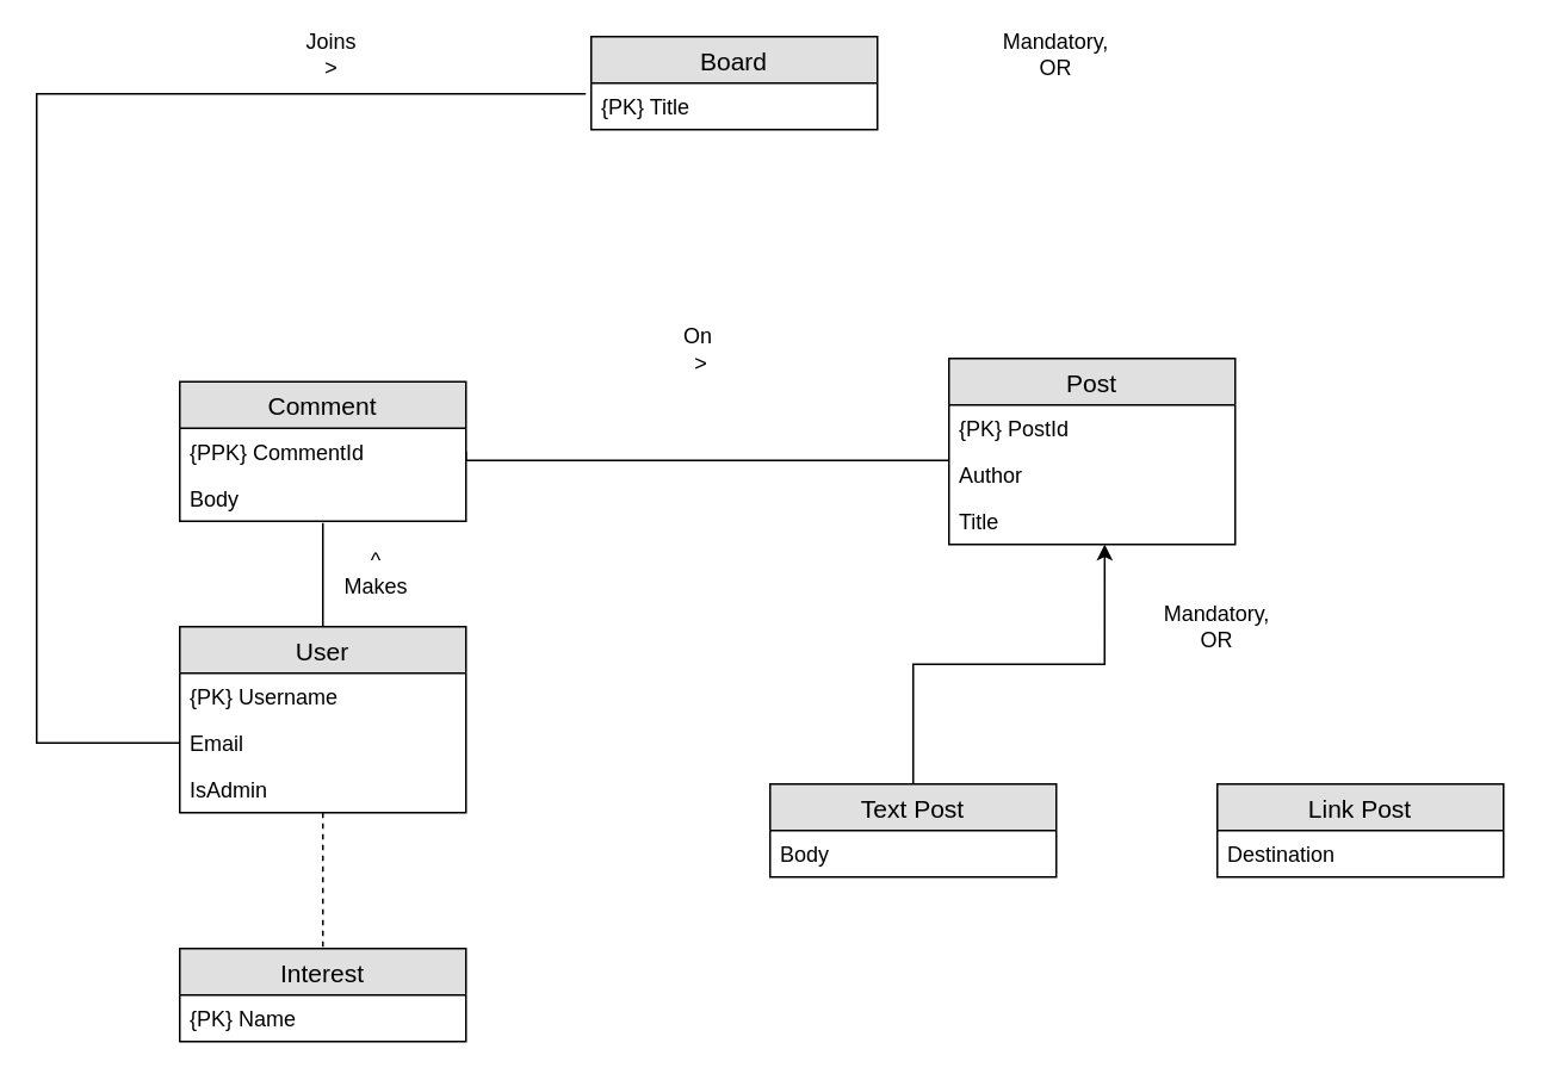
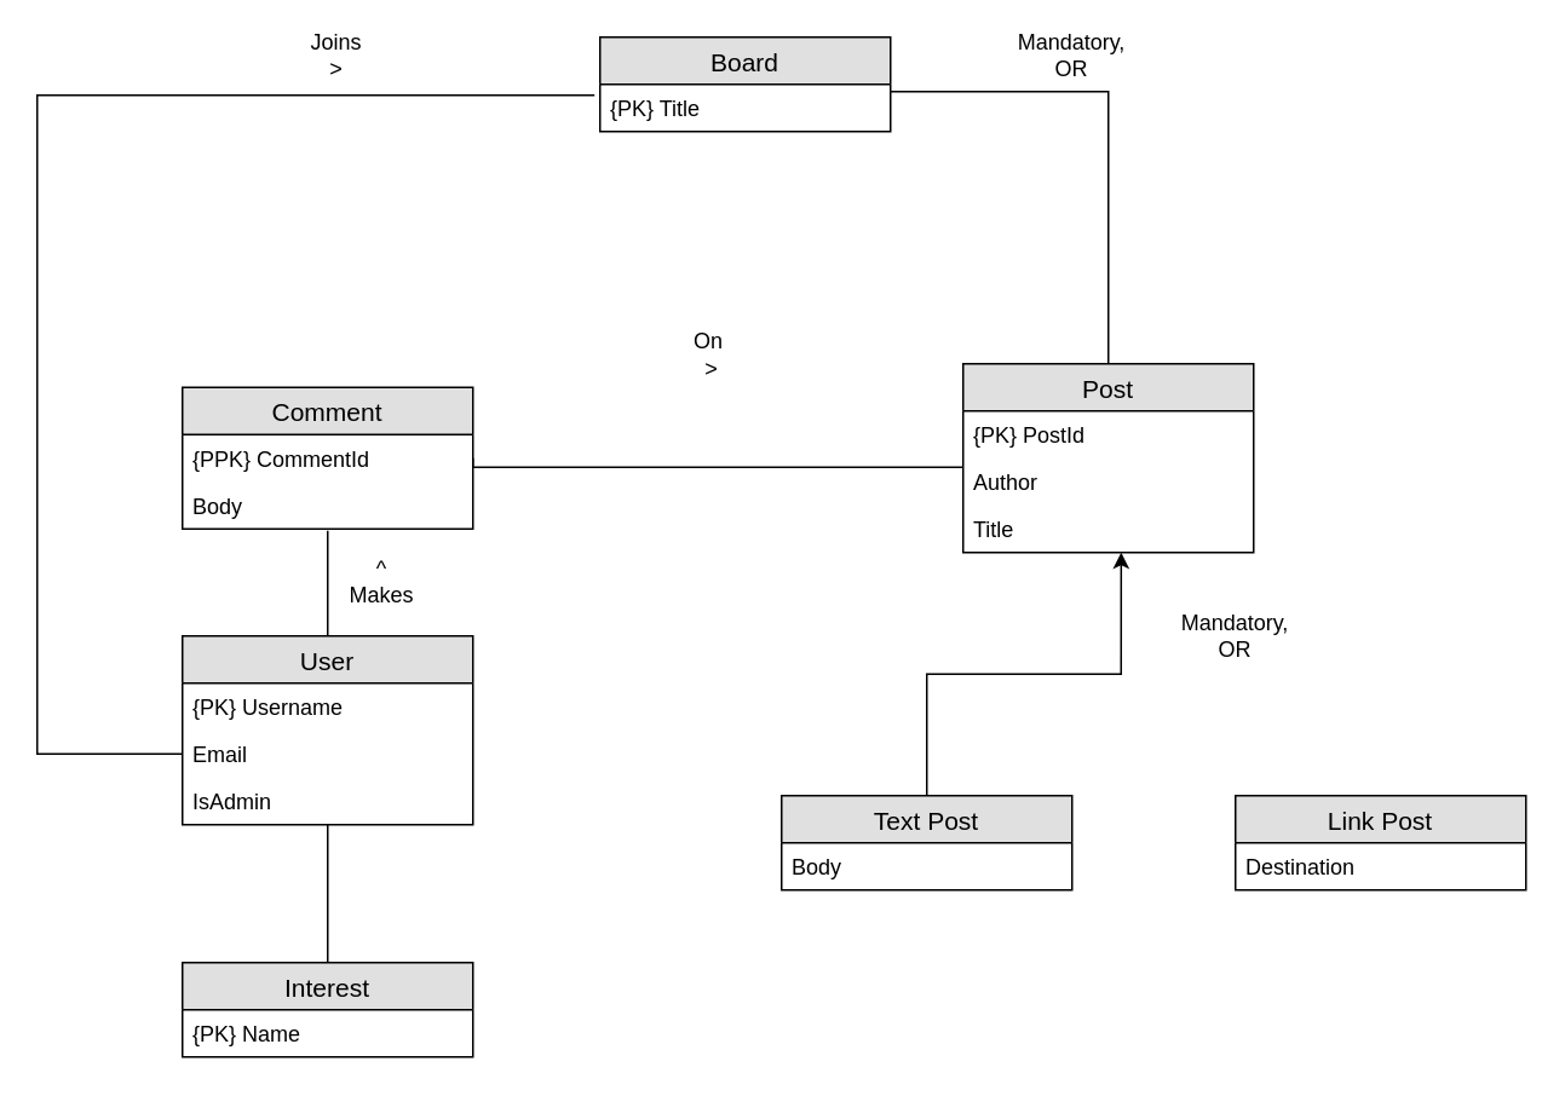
  <mxCell id="0" />
  <mxCell id="1" parent="0" />
- <mxCell id="2" value="" style="edgeStyle=orthogonalEdgeStyle;rounded=0;orthogonalLoop=1;jettySize=auto;html=1;entryX=0.5;entryY=0;entryDx=0;entryDy=0;endArrow=none;endFill=0;dashed=1;" edge="1" parent="1" source="4" target="13"><mxGeometry relative="1" as="geometry"><mxPoint x="180" y="570" as="targetPoint" /></mxGeometry></mxCell>
+ <mxCell id="2" value="" style="edgeStyle=orthogonalEdgeStyle;rounded=0;orthogonalLoop=1;jettySize=auto;html=1;entryX=0.5;entryY=0;entryDx=0;entryDy=0;endArrow=none;endFill=0;" edge="1" parent="1" source="4" target="13"><mxGeometry relative="1" as="geometry"><mxPoint x="180" y="570" as="targetPoint" /></mxGeometry></mxCell>
  <mxCell id="3" style="edgeStyle=orthogonalEdgeStyle;rounded=0;orthogonalLoop=1;jettySize=auto;html=1;exitX=0.5;exitY=0;exitDx=0;exitDy=0;entryX=0.5;entryY=1.038;entryDx=0;entryDy=0;entryPerimeter=0;endArrow=none;endFill=0;" edge="1" parent="1" source="4" target="27"><mxGeometry relative="1" as="geometry" /></mxCell>
  <mxCell id="4" value="User" style="swimlane;fontStyle=0;childLayout=stackLayout;horizontal=1;startSize=26;fillColor=#e0e0e0;horizontalStack=0;resizeParent=1;resizeParentMax=0;resizeLast=0;collapsible=1;marginBottom=0;swimlaneFillColor=#ffffff;align=center;fontSize=14;" vertex="1" parent="1"><mxGeometry x="100" y="350" width="160" height="104" as="geometry" /></mxCell>
  <mxCell id="5" value="{PK} Username" style="text;strokeColor=none;fillColor=none;spacingLeft=4;spacingRight=4;overflow=hidden;rotatable=0;points=[[0,0.5],[1,0.5]];portConstraint=eastwest;fontSize=12;" vertex="1" parent="4"><mxGeometry y="26" width="160" height="26" as="geometry" /></mxCell>
  <mxCell id="6" value="Email&#10;" style="text;strokeColor=none;fillColor=none;spacingLeft=4;spacingRight=4;overflow=hidden;rotatable=0;points=[[0,0.5],[1,0.5]];portConstraint=eastwest;fontSize=12;" vertex="1" parent="4"><mxGeometry y="52" width="160" height="26" as="geometry" /></mxCell>
  <mxCell id="7" value="IsAdmin" style="text;strokeColor=none;fillColor=none;spacingLeft=4;spacingRight=4;overflow=hidden;rotatable=0;points=[[0,0.5],[1,0.5]];portConstraint=eastwest;fontSize=12;" vertex="1" parent="4"><mxGeometry y="78" width="160" height="26" as="geometry" /></mxCell>
  <mxCell id="8" style="edgeStyle=orthogonalEdgeStyle;rounded=0;orthogonalLoop=1;jettySize=auto;html=1;entryX=0.544;entryY=1;entryDx=0;entryDy=0;entryPerimeter=0;" edge="1" parent="1" source="22" target="19"><mxGeometry relative="1" as="geometry" /></mxCell>
  <mxCell id="9" value="Mandatory, OR" style="text;html=1;strokeColor=none;fillColor=none;align=center;verticalAlign=middle;whiteSpace=wrap;rounded=0;" vertex="1" parent="1"><mxGeometry x="660" y="340" width="40" height="20" as="geometry" /></mxCell>
  <mxCell id="10" style="edgeStyle=orthogonalEdgeStyle;rounded=0;orthogonalLoop=1;jettySize=auto;html=1;exitX=1;exitY=0.5;exitDx=0;exitDy=0;entryX=0.006;entryY=0.192;entryDx=0;entryDy=0;entryPerimeter=0;endArrow=none;endFill=0;" edge="1" parent="1" source="25" target="18"><mxGeometry relative="1" as="geometry"><Array as="points"><mxPoint x="260" y="257" /></Array></mxGeometry></mxCell>
  <mxCell id="11" value="&lt;div&gt;^&lt;br&gt;&lt;/div&gt;&lt;div&gt;Makes&lt;/div&gt;" style="text;html=1;strokeColor=none;fillColor=none;align=center;verticalAlign=middle;whiteSpace=wrap;rounded=0;" vertex="1" parent="1"><mxGeometry x="190" y="310" width="40" height="20" as="geometry" /></mxCell>
  <mxCell id="12" value="&lt;div&gt;On&lt;/div&gt;&amp;nbsp;&amp;gt;" style="text;html=1;strokeColor=none;fillColor=none;align=center;verticalAlign=middle;whiteSpace=wrap;rounded=0;" vertex="1" parent="1"><mxGeometry x="370" y="185" width="40" height="20" as="geometry" /></mxCell>
  <mxCell id="13" value="Interest" style="swimlane;fontStyle=0;childLayout=stackLayout;horizontal=1;startSize=26;fillColor=#e0e0e0;horizontalStack=0;resizeParent=1;resizeParentMax=0;resizeLast=0;collapsible=1;marginBottom=0;swimlaneFillColor=#ffffff;align=center;fontSize=14;" vertex="1" parent="1"><mxGeometry x="100" y="530" width="160" height="52" as="geometry" /></mxCell>
  <mxCell id="14" value="{PK} Name" style="text;strokeColor=none;fillColor=none;spacingLeft=4;spacingRight=4;overflow=hidden;rotatable=0;points=[[0,0.5],[1,0.5]];portConstraint=eastwest;fontSize=12;" vertex="1" parent="13"><mxGeometry y="26" width="160" height="26" as="geometry" /></mxCell>
+ <mxCell id="15" style="edgeStyle=orthogonalEdgeStyle;rounded=0;orthogonalLoop=1;jettySize=auto;html=1;exitX=0.5;exitY=0;exitDx=0;exitDy=0;entryX=1;entryY=0.154;entryDx=0;entryDy=0;entryPerimeter=0;endArrow=none;endFill=0;" edge="1" parent="1" source="16" target="29"><mxGeometry relative="1" as="geometry" /></mxCell>
  <mxCell id="16" value="Post" style="swimlane;fontStyle=0;childLayout=stackLayout;horizontal=1;startSize=26;fillColor=#e0e0e0;horizontalStack=0;resizeParent=1;resizeParentMax=0;resizeLast=0;collapsible=1;marginBottom=0;swimlaneFillColor=#ffffff;align=center;fontSize=14;" vertex="1" parent="1"><mxGeometry x="530" y="200" width="160" height="104" as="geometry" /></mxCell>
  <mxCell id="17" value="{PK} PostId" style="text;strokeColor=none;fillColor=none;spacingLeft=4;spacingRight=4;overflow=hidden;rotatable=0;points=[[0,0.5],[1,0.5]];portConstraint=eastwest;fontSize=12;" vertex="1" parent="16"><mxGeometry y="26" width="160" height="26" as="geometry" /></mxCell>
  <mxCell id="18" value="Author" style="text;strokeColor=none;fillColor=none;spacingLeft=4;spacingRight=4;overflow=hidden;rotatable=0;points=[[0,0.5],[1,0.5]];portConstraint=eastwest;fontSize=12;" vertex="1" parent="16"><mxGeometry y="52" width="160" height="26" as="geometry" /></mxCell>
  <mxCell id="19" value="Title" style="text;strokeColor=none;fillColor=none;spacingLeft=4;spacingRight=4;overflow=hidden;rotatable=0;points=[[0,0.5],[1,0.5]];portConstraint=eastwest;fontSize=12;" vertex="1" parent="16"><mxGeometry y="78" width="160" height="26" as="geometry" /></mxCell>
  <mxCell id="20" value="Link Post" style="swimlane;fontStyle=0;childLayout=stackLayout;horizontal=1;startSize=26;fillColor=#e0e0e0;horizontalStack=0;resizeParent=1;resizeParentMax=0;resizeLast=0;collapsible=1;marginBottom=0;swimlaneFillColor=#ffffff;align=center;fontSize=14;" vertex="1" parent="1"><mxGeometry x="680" y="438" width="160" height="52" as="geometry" /></mxCell>
  <mxCell id="21" value="Destination" style="text;strokeColor=none;fillColor=none;spacingLeft=4;spacingRight=4;overflow=hidden;rotatable=0;points=[[0,0.5],[1,0.5]];portConstraint=eastwest;fontSize=12;" vertex="1" parent="20"><mxGeometry y="26" width="160" height="26" as="geometry" /></mxCell>
  <mxCell id="22" value="Text Post" style="swimlane;fontStyle=0;childLayout=stackLayout;horizontal=1;startSize=26;fillColor=#e0e0e0;horizontalStack=0;resizeParent=1;resizeParentMax=0;resizeLast=0;collapsible=1;marginBottom=0;swimlaneFillColor=#ffffff;align=center;fontSize=14;" vertex="1" parent="1"><mxGeometry x="430" y="438" width="160" height="52" as="geometry" /></mxCell>
  <mxCell id="23" value="Body" style="text;strokeColor=none;fillColor=none;spacingLeft=4;spacingRight=4;overflow=hidden;rotatable=0;points=[[0,0.5],[1,0.5]];portConstraint=eastwest;fontSize=12;" vertex="1" parent="22"><mxGeometry y="26" width="160" height="26" as="geometry" /></mxCell>
  <mxCell id="24" style="edgeStyle=orthogonalEdgeStyle;rounded=0;orthogonalLoop=1;jettySize=auto;html=1;endArrow=none;endFill=0;entryX=-0.019;entryY=0.231;entryDx=0;entryDy=0;entryPerimeter=0;exitX=0;exitY=0.5;exitDx=0;exitDy=0;" edge="1" parent="1" source="6" target="29"><mxGeometry relative="1" as="geometry"><mxPoint x="250" y="100" as="targetPoint" /><Array as="points"><mxPoint x="20" y="415" /><mxPoint x="20" y="52" /></Array></mxGeometry></mxCell>
  <mxCell id="25" value="Comment" style="swimlane;fontStyle=0;childLayout=stackLayout;horizontal=1;startSize=26;fillColor=#e0e0e0;horizontalStack=0;resizeParent=1;resizeParentMax=0;resizeLast=0;collapsible=1;marginBottom=0;swimlaneFillColor=#ffffff;align=center;fontSize=14;" vertex="1" parent="1"><mxGeometry x="100" y="213" width="160" height="78" as="geometry" /></mxCell>
  <mxCell id="26" value="{PPK} CommentId" style="text;strokeColor=none;fillColor=none;spacingLeft=4;spacingRight=4;overflow=hidden;rotatable=0;points=[[0,0.5],[1,0.5]];portConstraint=eastwest;fontSize=12;" vertex="1" parent="25"><mxGeometry y="26" width="160" height="26" as="geometry" /></mxCell>
  <mxCell id="27" value="Body" style="text;strokeColor=none;fillColor=none;spacingLeft=4;spacingRight=4;overflow=hidden;rotatable=0;points=[[0,0.5],[1,0.5]];portConstraint=eastwest;fontSize=12;" vertex="1" parent="25"><mxGeometry y="52" width="160" height="26" as="geometry" /></mxCell>
  <mxCell id="28" value="Board" style="swimlane;fontStyle=0;childLayout=stackLayout;horizontal=1;startSize=26;fillColor=#e0e0e0;horizontalStack=0;resizeParent=1;resizeParentMax=0;resizeLast=0;collapsible=1;marginBottom=0;swimlaneFillColor=#ffffff;align=center;fontSize=14;" vertex="1" parent="1"><mxGeometry x="330" y="20" width="160" height="52" as="geometry" /></mxCell>
  <mxCell id="29" value="{PK} Title" style="text;strokeColor=none;fillColor=none;spacingLeft=4;spacingRight=4;overflow=hidden;rotatable=0;points=[[0,0.5],[1,0.5]];portConstraint=eastwest;fontSize=12;" vertex="1" parent="28"><mxGeometry y="26" width="160" height="26" as="geometry" /></mxCell>
  <mxCell id="30" value="Joins &amp;gt;" style="text;html=1;strokeColor=none;fillColor=none;align=center;verticalAlign=middle;whiteSpace=wrap;rounded=0;" vertex="1" parent="1"><mxGeometry x="165" y="20" width="40" height="20" as="geometry" /></mxCell>
  <mxCell id="31" value="Mandatory, OR" style="text;html=1;strokeColor=none;fillColor=none;align=center;verticalAlign=middle;whiteSpace=wrap;rounded=0;" vertex="1" parent="1"><mxGeometry x="570" y="20" width="40" height="20" as="geometry" /></mxCell>
